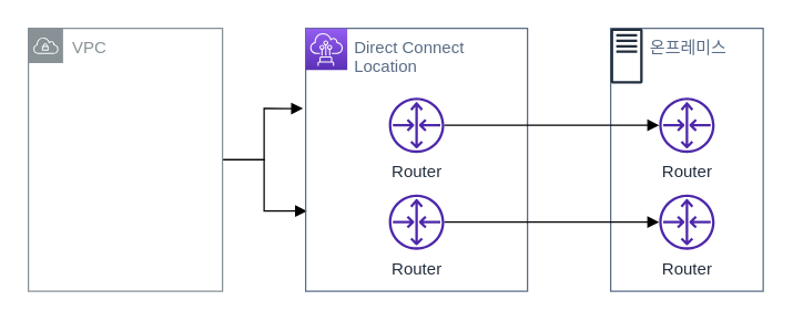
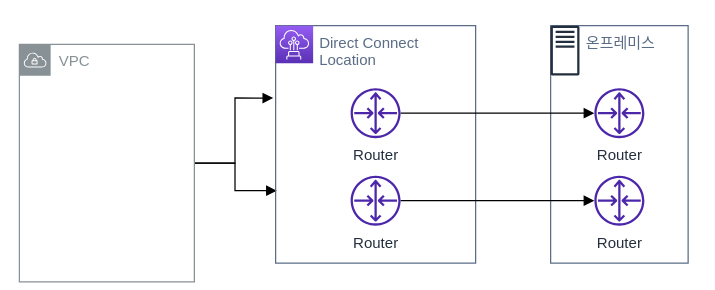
  <mxCell id="0" />
  <mxCell id="1" parent="0" />
  <mxCell id="2" style="edgeStyle=orthogonalEdgeStyle;rounded=0;orthogonalLoop=1;jettySize=auto;html=1;entryX=-0.012;entryY=0.305;entryDx=0;entryDy=0;entryPerimeter=0;endArrow=block;endFill=1;jumpStyle=none;" edge="1" parent="1" source="4" target="6"><mxGeometry relative="1" as="geometry" /></mxCell>
  <mxCell id="3" style="edgeStyle=orthogonalEdgeStyle;rounded=0;orthogonalLoop=1;jettySize=auto;html=1;entryX=0.006;entryY=0.695;entryDx=0;entryDy=0;entryPerimeter=0;endArrow=block;endFill=1;" edge="1" parent="1" source="4" target="6"><mxGeometry relative="1" as="geometry" /></mxCell>
- <mxCell id="4" value="VPC" style="sketch=0;outlineConnect=0;gradientColor=none;html=1;whiteSpace=wrap;fontSize=12;fontStyle=0;shape=mxgraph.aws4.group;grIcon=mxgraph.aws4.group_vpc;strokeColor=#879196;fillColor=none;verticalAlign=top;align=left;spacingLeft=30;fontColor=#879196;dashed=0;" vertex="1" parent="1"><mxGeometry x="20" y="20" width="140" height="190" as="geometry" /></mxCell>
+ <mxCell id="4" value="VPC" style="sketch=0;outlineConnect=0;gradientColor=none;html=1;whiteSpace=wrap;fontSize=12;fontStyle=0;shape=mxgraph.aws4.group;grIcon=mxgraph.aws4.group_vpc;strokeColor=#879196;fillColor=none;verticalAlign=top;align=left;spacingLeft=30;fontColor=#879196;dashed=0;" vertex="1" parent="1"><mxGeometry x="15" y="35" width="140" height="190" as="geometry" /></mxCell>
  <mxCell id="5" value="        온프레미스" style="fillColor=none;strokeColor=#5A6C86;verticalAlign=top;fontStyle=0;fontColor=#5A6C86;align=left;" vertex="1" parent="1"><mxGeometry x="440" y="20" width="110" height="190" as="geometry" /></mxCell>
  <mxCell id="6" value="          Direct Connect &#10;          Location" style="fillColor=none;strokeColor=#5A6C86;verticalAlign=top;fontStyle=0;fontColor=#5A6C86;align=left;" vertex="1" parent="1"><mxGeometry x="220" y="20" width="160" height="190" as="geometry" /></mxCell>
  <mxCell id="7" value="" style="sketch=0;points=[[0,0,0],[0.25,0,0],[0.5,0,0],[0.75,0,0],[1,0,0],[0,1,0],[0.25,1,0],[0.5,1,0],[0.75,1,0],[1,1,0],[0,0.25,0],[0,0.5,0],[0,0.75,0],[1,0.25,0],[1,0.5,0],[1,0.75,0]];outlineConnect=0;fontColor=#232F3E;gradientColor=#945DF2;gradientDirection=north;fillColor=#5A30B5;strokeColor=#ffffff;dashed=0;verticalLabelPosition=bottom;verticalAlign=top;align=center;html=1;fontSize=12;fontStyle=0;aspect=fixed;shape=mxgraph.aws4.resourceIcon;resIcon=mxgraph.aws4.direct_connect;" vertex="1" parent="1"><mxGeometry x="220" y="20" width="30" height="30" as="geometry" /></mxCell>
  <mxCell id="8" style="edgeStyle=none;rounded=0;jumpStyle=none;orthogonalLoop=1;jettySize=auto;html=1;endArrow=block;endFill=1;" edge="1" parent="1" source="9" target="13"><mxGeometry relative="1" as="geometry" /></mxCell>
  <mxCell id="9" value="Router" style="sketch=0;outlineConnect=0;fontColor=#232F3E;gradientColor=none;fillColor=#4D27AA;strokeColor=none;dashed=0;verticalLabelPosition=bottom;verticalAlign=top;align=center;html=1;fontSize=12;fontStyle=0;aspect=fixed;pointerEvents=1;shape=mxgraph.aws4.router;" vertex="1" parent="1"><mxGeometry x="280" y="70" width="40" height="40" as="geometry" /></mxCell>
  <mxCell id="10" style="edgeStyle=none;rounded=0;jumpStyle=none;orthogonalLoop=1;jettySize=auto;html=1;endArrow=block;endFill=1;" edge="1" parent="1" source="11" target="14"><mxGeometry relative="1" as="geometry" /></mxCell>
  <mxCell id="11" value="Router" style="sketch=0;outlineConnect=0;fontColor=#232F3E;gradientColor=none;fillColor=#4D27AA;strokeColor=none;dashed=0;verticalLabelPosition=bottom;verticalAlign=top;align=center;html=1;fontSize=12;fontStyle=0;aspect=fixed;pointerEvents=1;shape=mxgraph.aws4.router;" vertex="1" parent="1"><mxGeometry x="280" y="140" width="40" height="40" as="geometry" /></mxCell>
  <mxCell id="12" value="" style="sketch=0;outlineConnect=0;fontColor=#232F3E;gradientColor=none;fillColor=#232F3D;strokeColor=none;dashed=0;verticalLabelPosition=bottom;verticalAlign=top;align=center;html=1;fontSize=12;fontStyle=0;aspect=fixed;pointerEvents=1;shape=mxgraph.aws4.traditional_server;" vertex="1" parent="1"><mxGeometry x="440" y="20" width="23.08" height="40" as="geometry" /></mxCell>
  <mxCell id="13" value="Router" style="sketch=0;outlineConnect=0;fontColor=#232F3E;gradientColor=none;fillColor=#4D27AA;strokeColor=none;dashed=0;verticalLabelPosition=bottom;verticalAlign=top;align=center;html=1;fontSize=12;fontStyle=0;aspect=fixed;pointerEvents=1;shape=mxgraph.aws4.router;" vertex="1" parent="1"><mxGeometry x="475" y="70" width="40" height="40" as="geometry" /></mxCell>
  <mxCell id="14" value="Router" style="sketch=0;outlineConnect=0;fontColor=#232F3E;gradientColor=none;fillColor=#4D27AA;strokeColor=none;dashed=0;verticalLabelPosition=bottom;verticalAlign=top;align=center;html=1;fontSize=12;fontStyle=0;aspect=fixed;pointerEvents=1;shape=mxgraph.aws4.router;" vertex="1" parent="1"><mxGeometry x="475" y="140" width="40" height="40" as="geometry" /></mxCell>
